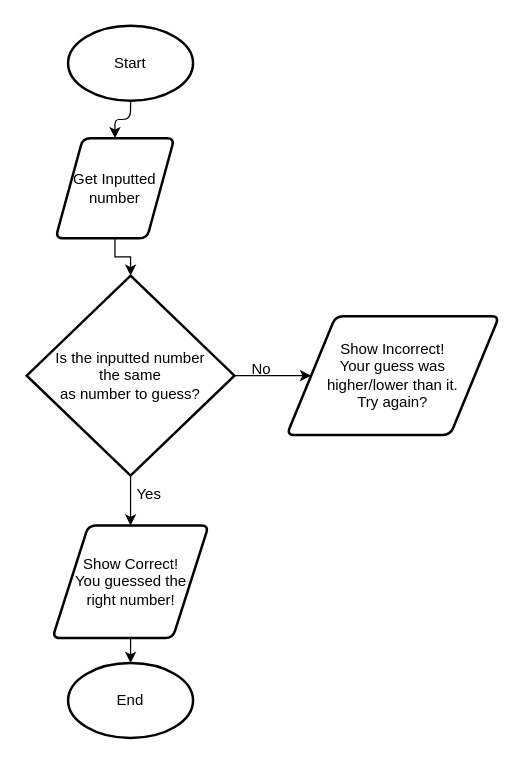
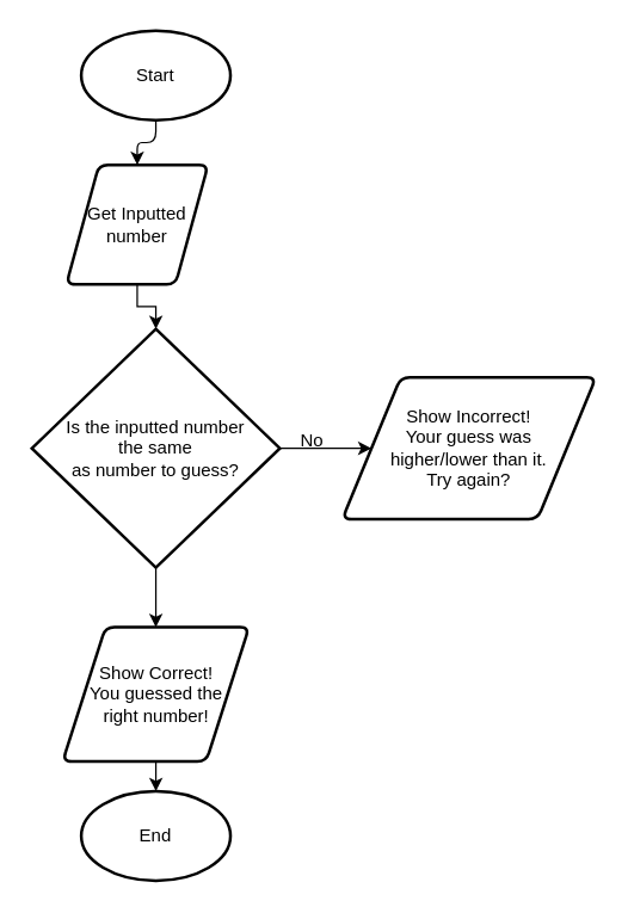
  <mxCell id="0" />
  <mxCell id="1" parent="0" />
  <mxCell id="2" style="edgeStyle=orthogonalEdgeStyle;html=1;entryX=0.5;entryY=0;entryDx=0;entryDy=0;" parent="1" source="3" target="5" edge="1"><mxGeometry relative="1" as="geometry" /></mxCell>
  <mxCell id="3" value="Start" style="strokeWidth=2;html=1;shape=mxgraph.flowchart.start_1;whiteSpace=wrap;" parent="1" vertex="1"><mxGeometry x="54" y="20" width="100" height="60" as="geometry" /></mxCell>
  <mxCell id="4" style="edgeStyle=orthogonalEdgeStyle;html=1;entryX=0.5;entryY=0;entryDx=0;entryDy=0;entryPerimeter=0;rounded=0;" parent="1" source="5" target="8" edge="1"><mxGeometry relative="1" as="geometry" /></mxCell>
  <mxCell id="5" value="Get Inputted&lt;br&gt;number" style="shape=parallelogram;html=1;strokeWidth=2;perimeter=parallelogramPerimeter;whiteSpace=wrap;rounded=1;arcSize=12;size=0.23;" parent="1" vertex="1"><mxGeometry x="44" y="110" width="95" height="80" as="geometry" /></mxCell>
  <mxCell id="6" style="edgeStyle=orthogonalEdgeStyle;rounded=0;html=1;exitX=1;exitY=0.5;exitDx=0;exitDy=0;exitPerimeter=0;" parent="1" source="8" target="9" edge="1"><mxGeometry relative="1" as="geometry" /></mxCell>
  <mxCell id="7" style="edgeStyle=orthogonalEdgeStyle;rounded=0;html=1;exitX=0.5;exitY=1;exitDx=0;exitDy=0;exitPerimeter=0;entryX=0.5;entryY=0;entryDx=0;entryDy=0;" parent="1" source="8" target="11" edge="1"><mxGeometry relative="1" as="geometry" /></mxCell>
  <mxCell id="8" value="Is the inputted number &lt;br&gt;the same&lt;br&gt;as number to guess?" style="strokeWidth=2;html=1;shape=mxgraph.flowchart.decision;whiteSpace=wrap;" parent="1" vertex="1"><mxGeometry x="20.88" y="220" width="166.25" height="160" as="geometry" /></mxCell>
  <mxCell id="9" value="Show Incorrect!&lt;br&gt;Your guess was&lt;br&gt;higher/lower than it.&lt;br&gt;Try again?" style="shape=parallelogram;html=1;strokeWidth=2;perimeter=parallelogramPerimeter;whiteSpace=wrap;rounded=1;arcSize=12;size=0.23;" parent="1" vertex="1"><mxGeometry x="229" y="252.5" width="170" height="95" as="geometry" /></mxCell>
  <mxCell id="10" style="edgeStyle=orthogonalEdgeStyle;rounded=0;html=1;entryX=0.5;entryY=0;entryDx=0;entryDy=0;entryPerimeter=0;" parent="1" source="11" target="14" edge="1"><mxGeometry relative="1" as="geometry" /></mxCell>
  <mxCell id="11" value="Show Correct!&lt;br&gt;You guessed the&lt;br&gt;right number!" style="shape=parallelogram;html=1;strokeWidth=2;perimeter=parallelogramPerimeter;whiteSpace=wrap;rounded=1;arcSize=12;size=0.23;" parent="1" vertex="1"><mxGeometry x="41.5" y="420" width="125" height="90" as="geometry" /></mxCell>
  <mxCell id="12" value="No" style="text;html=1;strokeColor=none;fillColor=none;align=center;verticalAlign=middle;whiteSpace=wrap;rounded=0;" parent="1" vertex="1"><mxGeometry x="179" y="280" width="60" height="30" as="geometry" /></mxCell>
- <mxCell id="13" value="Yes" style="text;html=1;strokeColor=none;fillColor=none;align=center;verticalAlign=middle;whiteSpace=wrap;rounded=0;" parent="1" vertex="1"><mxGeometry x="89" y="380" width="60" height="30" as="geometry" /></mxCell>
  <mxCell id="14" value="End" style="strokeWidth=2;html=1;shape=mxgraph.flowchart.start_1;whiteSpace=wrap;" parent="1" vertex="1"><mxGeometry x="54.01" y="530" width="100" height="60" as="geometry" /></mxCell>
